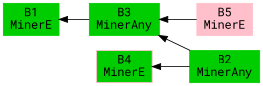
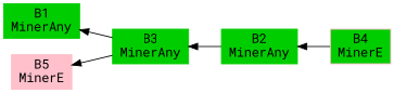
  digraph {
    fontname="Roboto Mono"
    rankdir=RL
    node [color=green3 fontname="Roboto Mono" shape=box style=filled]
    edge [fontname="Roboto Mono"]
-   n1 [label="B1\nMinerE"]
+   n1 [label="B1\nMinerAny"]
    n2 [label="B2\nMinerAny"]
    n3 [label="B3\nMinerAny"]
    n4 [color=pink fillcolor=green3 label="B4\nMinerE"]
    n5 [color=pink label="B5\nMinerE"]
    n2 -> n3
    n3 -> n1
-   n2 -> n4
-   n5 -> n3
+   n4 -> n2
+   n3 -> n5
  }
